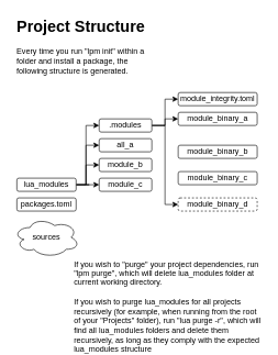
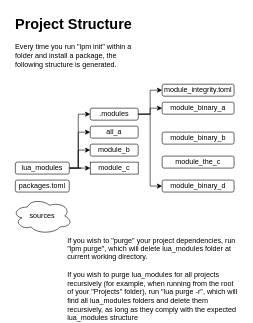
  <mxCell id="0" />
  <mxCell id="1" parent="0" />
  <mxCell id="2" style="edgeStyle=orthogonalEdgeStyle;rounded=0;orthogonalLoop=1;jettySize=auto;html=1;entryX=0;entryY=0.5;entryDx=0;entryDy=0;" parent="1" source="6" target="11" edge="1"><mxGeometry relative="1" as="geometry"><Array as="points"><mxPoint x="130" y="280" /><mxPoint x="130" y="190" /></Array></mxGeometry></mxCell>
  <mxCell id="3" style="edgeStyle=orthogonalEdgeStyle;rounded=0;orthogonalLoop=1;jettySize=auto;html=1;entryX=0;entryY=0.5;entryDx=0;entryDy=0;" parent="1" source="6" target="12" edge="1"><mxGeometry relative="1" as="geometry"><Array as="points"><mxPoint x="130" y="280" /><mxPoint x="130" y="220" /></Array></mxGeometry></mxCell>
  <mxCell id="4" style="edgeStyle=orthogonalEdgeStyle;rounded=0;orthogonalLoop=1;jettySize=auto;html=1;entryX=0;entryY=0.5;entryDx=0;entryDy=0;" parent="1" source="6" target="13" edge="1"><mxGeometry relative="1" as="geometry"><Array as="points"><mxPoint x="130" y="280" /><mxPoint x="130" y="250" /></Array></mxGeometry></mxCell>
  <mxCell id="5" style="edgeStyle=orthogonalEdgeStyle;rounded=0;orthogonalLoop=1;jettySize=auto;html=1;entryX=0;entryY=0.5;entryDx=0;entryDy=0;" parent="1" source="6" target="14" edge="1"><mxGeometry relative="1" as="geometry" /></mxCell>
  <mxCell id="6" value="lua_modules" style="rounded=1;whiteSpace=wrap;html=1;" parent="1" vertex="1"><mxGeometry x="25" y="270" width="90" height="20" as="geometry" /></mxCell>
  <mxCell id="7" value="sources" style="ellipse;shape=cloud;whiteSpace=wrap;html=1;" parent="1" vertex="1"><mxGeometry x="20" y="330" width="100" height="60" as="geometry" /></mxCell>
  <mxCell id="8" style="edgeStyle=orthogonalEdgeStyle;rounded=0;orthogonalLoop=1;jettySize=auto;html=1;entryX=0;entryY=0.5;entryDx=0;entryDy=0;" parent="1" source="11" target="15" edge="1"><mxGeometry relative="1" as="geometry" /></mxCell>
  <mxCell id="9" style="edgeStyle=orthogonalEdgeStyle;rounded=0;orthogonalLoop=1;jettySize=auto;html=1;entryX=0;entryY=0.5;entryDx=0;entryDy=0;" parent="1" source="11" target="16" edge="1"><mxGeometry relative="1" as="geometry"><mxPoint x="270" y="190" as="targetPoint" /></mxGeometry></mxCell>
  <mxCell id="10" style="edgeStyle=orthogonalEdgeStyle;rounded=0;orthogonalLoop=1;jettySize=auto;html=1;entryX=0;entryY=0.5;entryDx=0;entryDy=0;" parent="1" source="11" target="19" edge="1"><mxGeometry relative="1" as="geometry" /></mxCell>
  <mxCell id="11" value=".modules" style="rounded=1;whiteSpace=wrap;html=1;" parent="1" vertex="1"><mxGeometry x="150" y="180" width="80" height="20" as="geometry" /></mxCell>
  <mxCell id="12" value="all_a" style="rounded=1;whiteSpace=wrap;html=1;" parent="1" vertex="1"><mxGeometry x="150" y="210" width="80" height="20" as="geometry" /></mxCell>
  <mxCell id="13" value="module_b" style="rounded=1;whiteSpace=wrap;html=1;" parent="1" vertex="1"><mxGeometry x="150" y="240" width="80" height="20" as="geometry" /></mxCell>
- <mxCell id="14" value="module_c" style="rounded=1;whiteSpace=wrap;html=1;" parent="1" vertex="1"><mxGeometry x="150" y="270" width="80" height="20" as="geometry" /></mxCell>
+ <mxCell id="14" value="module_c" style="whiteSpace=wrap;html=1;rounded=0;" parent="1" vertex="1"><mxGeometry x="150" y="270" width="80" height="20" as="geometry" /></mxCell>
  <mxCell id="15" value="module_integrity.toml" style="rounded=1;whiteSpace=wrap;html=1;" parent="1" vertex="1"><mxGeometry x="270" y="140" width="120" height="20" as="geometry" /></mxCell>
  <mxCell id="16" value="module_binary_a" style="rounded=1;whiteSpace=wrap;html=1;" parent="1" vertex="1"><mxGeometry x="270" y="170" width="120" height="20" as="geometry" /></mxCell>
  <mxCell id="17" value="module_binary_b" style="rounded=1;whiteSpace=wrap;html=1;" parent="1" vertex="1"><mxGeometry x="270" y="220" width="120" height="20" as="geometry" /></mxCell>
- <mxCell id="18" value="module_binary_c" style="rounded=1;whiteSpace=wrap;html=1;" parent="1" vertex="1"><mxGeometry x="270" width="120" height="20" as="geometry" y="260" /></mxCell>
- <mxCell id="19" value="module_binary_d" style="rounded=1;whiteSpace=wrap;html=1;dashed=1;" parent="1" vertex="1"><mxGeometry x="270" y="300" width="120" height="20" as="geometry" /></mxCell>
+ <mxCell id="18" value="module_the_c" style="rounded=1;whiteSpace=wrap;html=1;" parent="1" vertex="1"><mxGeometry x="270" width="120" height="20" as="geometry" y="260" /></mxCell>
+ <mxCell id="19" value="module_binary_d" style="rounded=1;whiteSpace=wrap;html=1;" parent="1" vertex="1"><mxGeometry x="270" y="300" width="120" height="20" as="geometry" /></mxCell>
  <mxCell id="20" value="packages.toml" style="rounded=1;whiteSpace=wrap;html=1;" parent="1" vertex="1"><mxGeometry x="25" y="300" width="90" height="20" as="geometry" /></mxCell>
  <mxCell id="21" value="&lt;h1&gt;Project Structure&lt;/h1&gt;&lt;p&gt;Every time you run &quot;lpm init&quot; within a folder and install a package, the following structure is generated.&lt;br&gt;&lt;br&gt;&lt;/p&gt;" style="text;html=1;strokeColor=none;fillColor=none;spacing=5;spacingTop=-20;whiteSpace=wrap;overflow=hidden;rounded=0;" parent="1" vertex="1"><mxGeometry x="20" y="20" width="220" height="120" as="geometry" /></mxCell>
  <mxCell id="22" value="If you wish to &quot;purge&quot; your project dependencies, run &quot;lpm purge&quot;, which will delete lua_modules folder at current working directory.&lt;br&gt;&lt;br&gt;If you wish to purge lua_modules for all projects recursively (for example, when running from the root of your &quot;Projects&quot; folder), run &quot;lua purge -r&quot;, which will find all lua_modules folders and delete them recursively, as long as they comply with the expected lua_modules structure" style="text;html=1;strokeColor=none;fillColor=none;align=left;verticalAlign=middle;whiteSpace=wrap;rounded=0;" parent="1" vertex="1"><mxGeometry x="110" y="420" width="290" height="90" as="geometry" /></mxCell>
